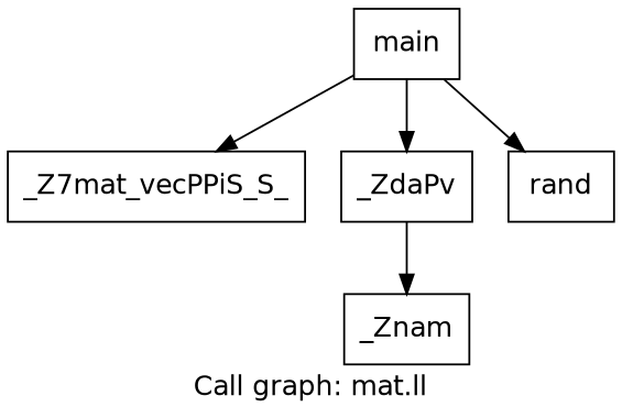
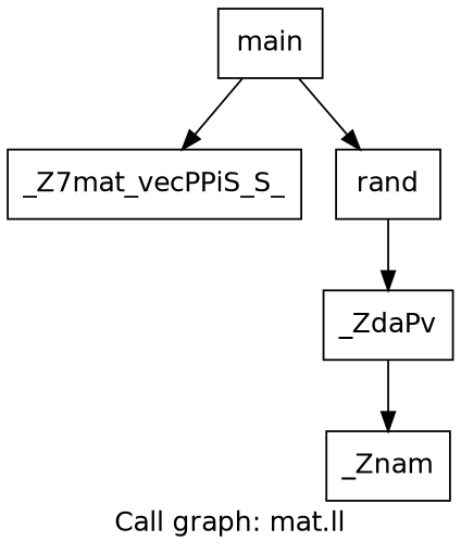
  digraph {
    fontname="DejaVu Sans"
    label="Call graph: mat.ll"
    node [fontname="DejaVu Sans" shape=record]
    edge [fontname="DejaVu Sans"]
    n1 [label="{_Z7mat_vecPPiS_S_}"]
    n2 [label="{main}"]
    n3 [label="{_ZdaPv}"]
    n4 [label="{rand}"]
    n5 [label="{_Znam}"]
    n2 -> n1
-   n2 -> n3
+   n4 -> n3
    n2 -> n4
    n3 -> n5
  }
